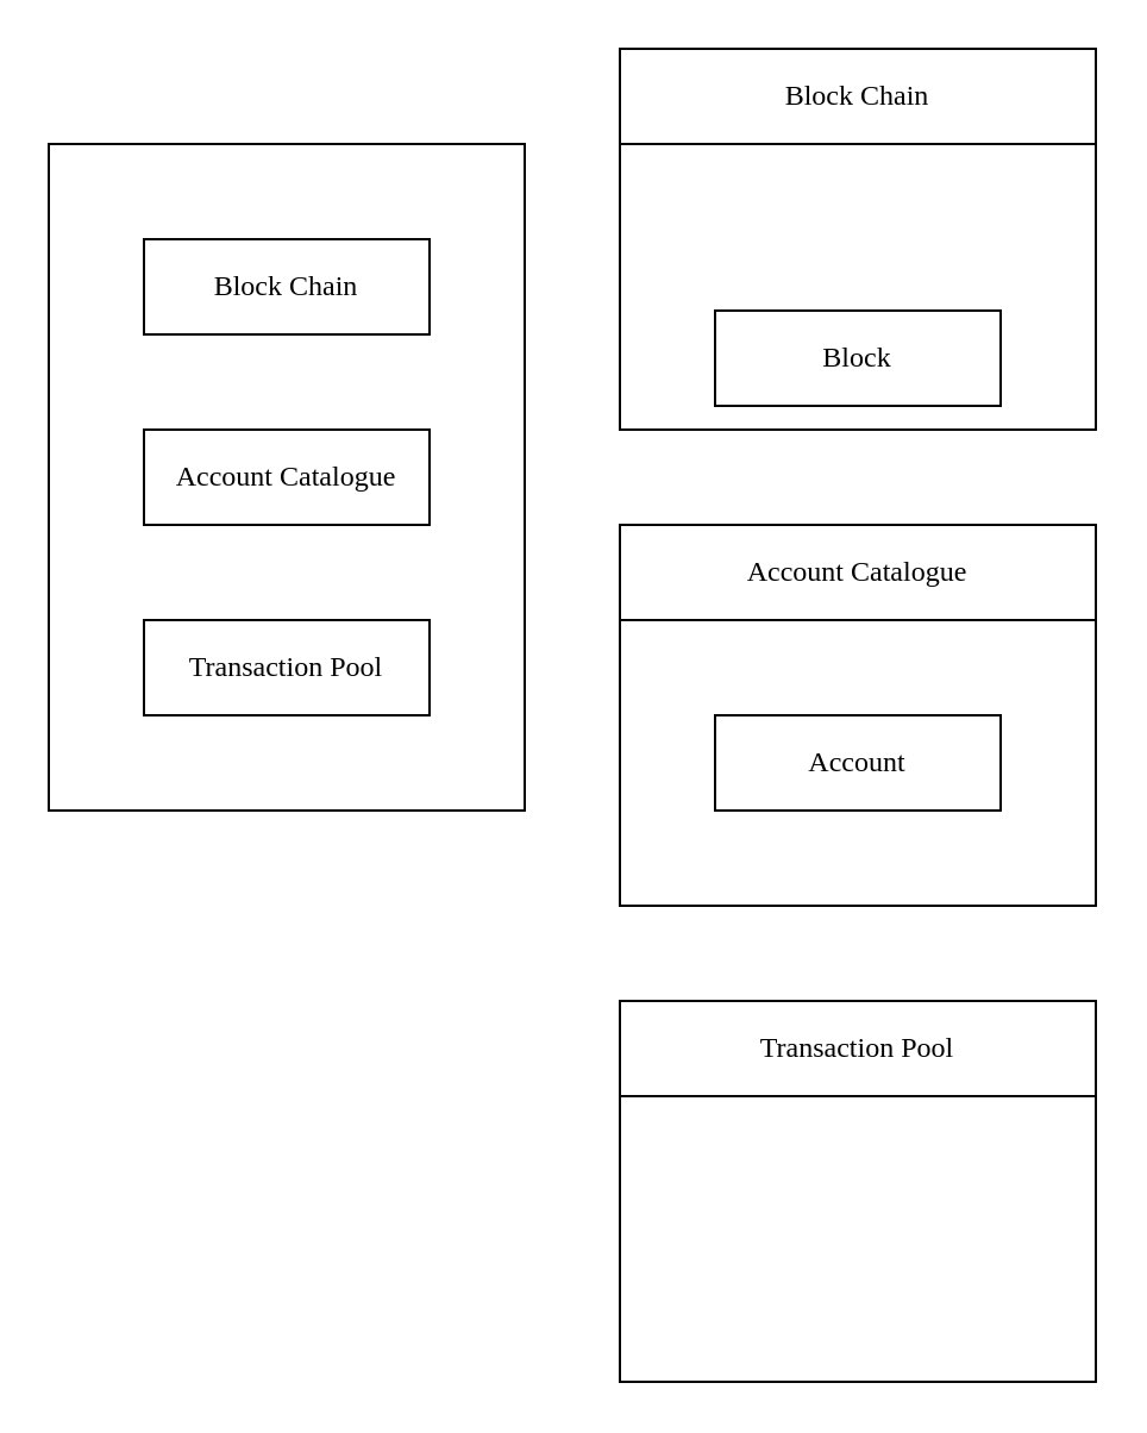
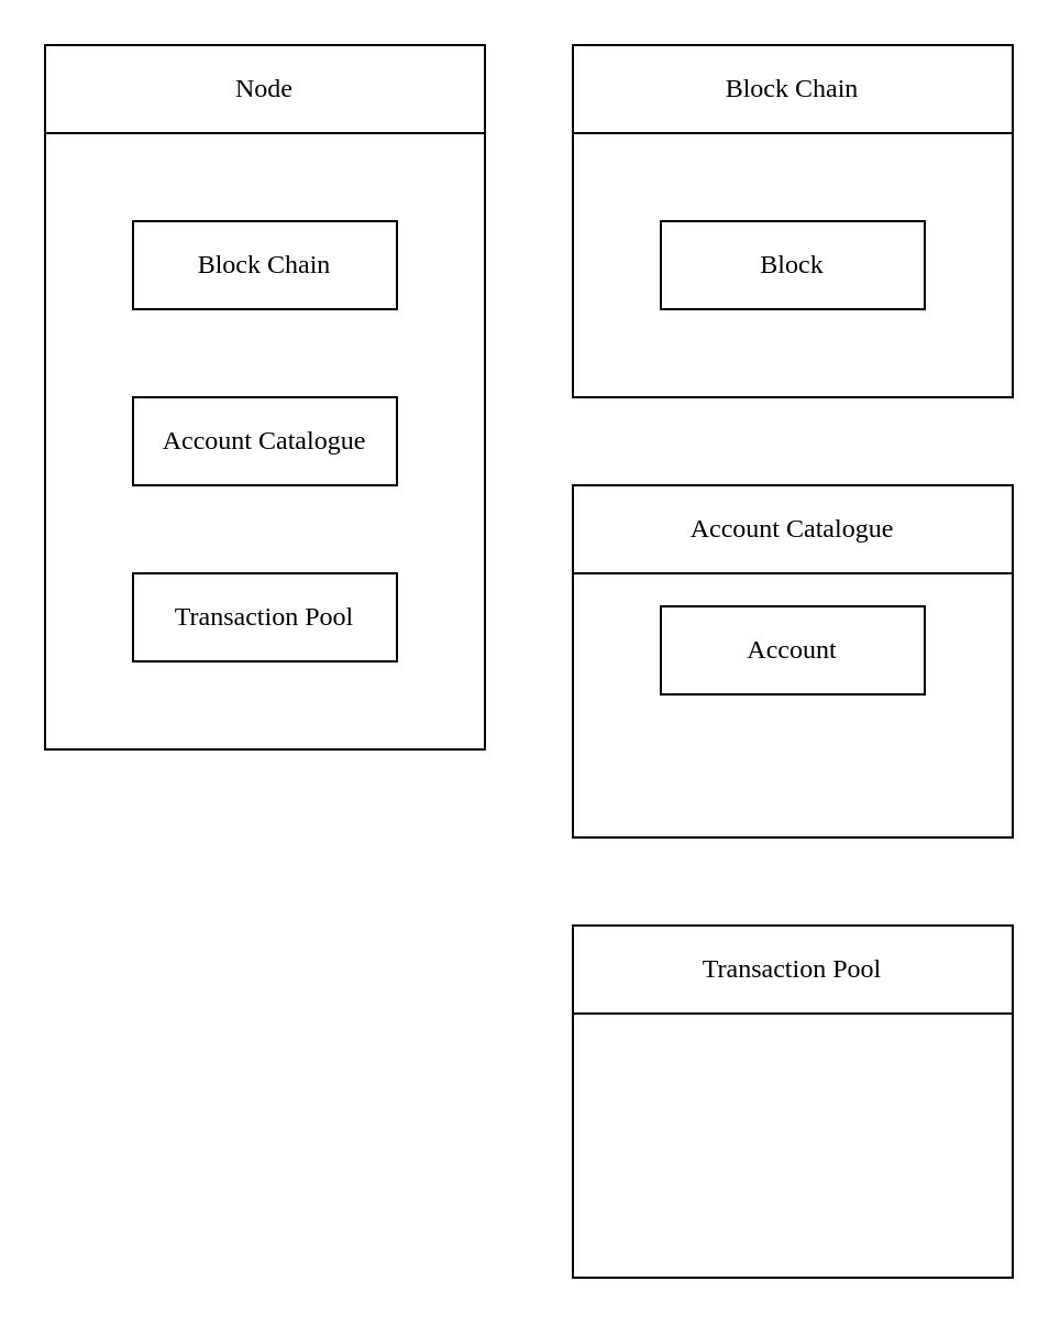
  <mxCell id="0" />
  <mxCell id="1" parent="0" />
  <mxCell id="2" value="" style="rounded=0;whiteSpace=wrap;html=1;fontFamily=Roboto Mono;fontSource=https%3A%2F%2Ffonts.googleapis.com%2Fcss%3Ffamily%3DRoboto%2BMono;" vertex="1" parent="1"><mxGeometry x="260" y="460" width="200" height="120" as="geometry" /></mxCell>
  <mxCell id="3" value="" style="rounded=0;whiteSpace=wrap;html=1;fontFamily=Roboto Mono;fontSource=https%3A%2F%2Ffonts.googleapis.com%2Fcss%3Ffamily%3DRoboto%2BMono;" vertex="1" parent="1"><mxGeometry x="260" y="260" width="200" height="120" as="geometry" /></mxCell>
  <mxCell id="4" value="" style="rounded=0;whiteSpace=wrap;html=1;fontFamily=Roboto Mono;fontSource=https%3A%2F%2Ffonts.googleapis.com%2Fcss%3Ffamily%3DRoboto%2BMono;" vertex="1" parent="1"><mxGeometry x="260" y="60" width="200" height="120" as="geometry" /></mxCell>
  <mxCell id="5" value="" style="rounded=0;whiteSpace=wrap;html=1;fontFamily=Roboto Mono;fontSource=https%3A%2F%2Ffonts.googleapis.com%2Fcss%3Ffamily%3DRoboto%2BMono;" vertex="1" parent="1"><mxGeometry x="20" y="60" width="200" height="280" as="geometry" /></mxCell>
+ <mxCell id="6" value="Node" style="rounded=0;whiteSpace=wrap;html=1;fontFamily=Roboto Mono;fontSource=https%3A%2F%2Ffonts.googleapis.com%2Fcss%3Ffamily%3DRoboto%2BMono;" vertex="1" parent="1"><mxGeometry x="20" y="20" width="200" height="40" as="geometry" /></mxCell>
  <mxCell id="7" value="Block Chain" style="rounded=0;whiteSpace=wrap;html=1;fontFamily=Roboto Mono;fontSource=https%3A%2F%2Ffonts.googleapis.com%2Fcss%3Ffamily%3DRoboto%2BMono;" vertex="1" parent="1"><mxGeometry x="60" y="100" width="120" height="40" as="geometry" /></mxCell>
  <mxCell id="8" value="Account Catalogue" style="rounded=0;whiteSpace=wrap;html=1;fontFamily=Roboto Mono;fontSource=https%3A%2F%2Ffonts.googleapis.com%2Fcss%3Ffamily%3DRoboto%2BMono;" vertex="1" parent="1"><mxGeometry x="60" y="180" width="120" height="40" as="geometry" /></mxCell>
  <mxCell id="9" value="Transaction Pool" style="rounded=0;whiteSpace=wrap;html=1;fontFamily=Roboto Mono;fontSource=https%3A%2F%2Ffonts.googleapis.com%2Fcss%3Ffamily%3DRoboto%2BMono;" vertex="1" parent="1"><mxGeometry x="60" y="260" width="120" height="40" as="geometry" /></mxCell>
  <mxCell id="10" value="Block Chain" style="rounded=0;whiteSpace=wrap;html=1;fontFamily=Roboto Mono;fontSource=https%3A%2F%2Ffonts.googleapis.com%2Fcss%3Ffamily%3DRoboto%2BMono;" vertex="1" parent="1"><mxGeometry x="260" y="20" width="200" height="40" as="geometry" /></mxCell>
- <mxCell id="11" value="Block" style="rounded=0;whiteSpace=wrap;html=1;fontFamily=Roboto Mono;fontSource=https%3A%2F%2Ffonts.googleapis.com%2Fcss%3Ffamily%3DRoboto%2BMono;" vertex="1" parent="1"><mxGeometry x="300" y="130" width="120" height="40" as="geometry" /></mxCell>
+ <mxCell id="11" value="Block" style="rounded=0;whiteSpace=wrap;html=1;fontFamily=Roboto Mono;fontSource=https%3A%2F%2Ffonts.googleapis.com%2Fcss%3Ffamily%3DRoboto%2BMono;" vertex="1" parent="1"><mxGeometry x="300" y="100" width="120" height="40" as="geometry" /></mxCell>
  <mxCell id="12" value="Account Catalogue" style="rounded=0;whiteSpace=wrap;html=1;fontFamily=Roboto Mono;fontSource=https%3A%2F%2Ffonts.googleapis.com%2Fcss%3Ffamily%3DRoboto%2BMono;" vertex="1" parent="1"><mxGeometry x="260" y="220" width="200" height="40" as="geometry" /></mxCell>
  <mxCell id="13" value="Transaction Pool" style="rounded=0;whiteSpace=wrap;html=1;fontFamily=Roboto Mono;fontSource=https%3A%2F%2Ffonts.googleapis.com%2Fcss%3Ffamily%3DRoboto%2BMono;" vertex="1" parent="1"><mxGeometry x="260" y="420" width="200" height="40" as="geometry" /></mxCell>
- <mxCell id="14" value="Account" style="rounded=0;whiteSpace=wrap;html=1;fontFamily=Roboto Mono;fontSource=https%3A%2F%2Ffonts.googleapis.com%2Fcss%3Ffamily%3DRoboto%2BMono;" vertex="1" parent="1"><mxGeometry x="300" y="300" width="120" height="40" as="geometry" /></mxCell>
+ <mxCell id="14" value="Account" style="rounded=0;whiteSpace=wrap;html=1;fontFamily=Roboto Mono;fontSource=https%3A%2F%2Ffonts.googleapis.com%2Fcss%3Ffamily%3DRoboto%2BMono;" vertex="1" parent="1"><mxGeometry x="300" y="275" width="120" height="40" as="geometry" /></mxCell>
